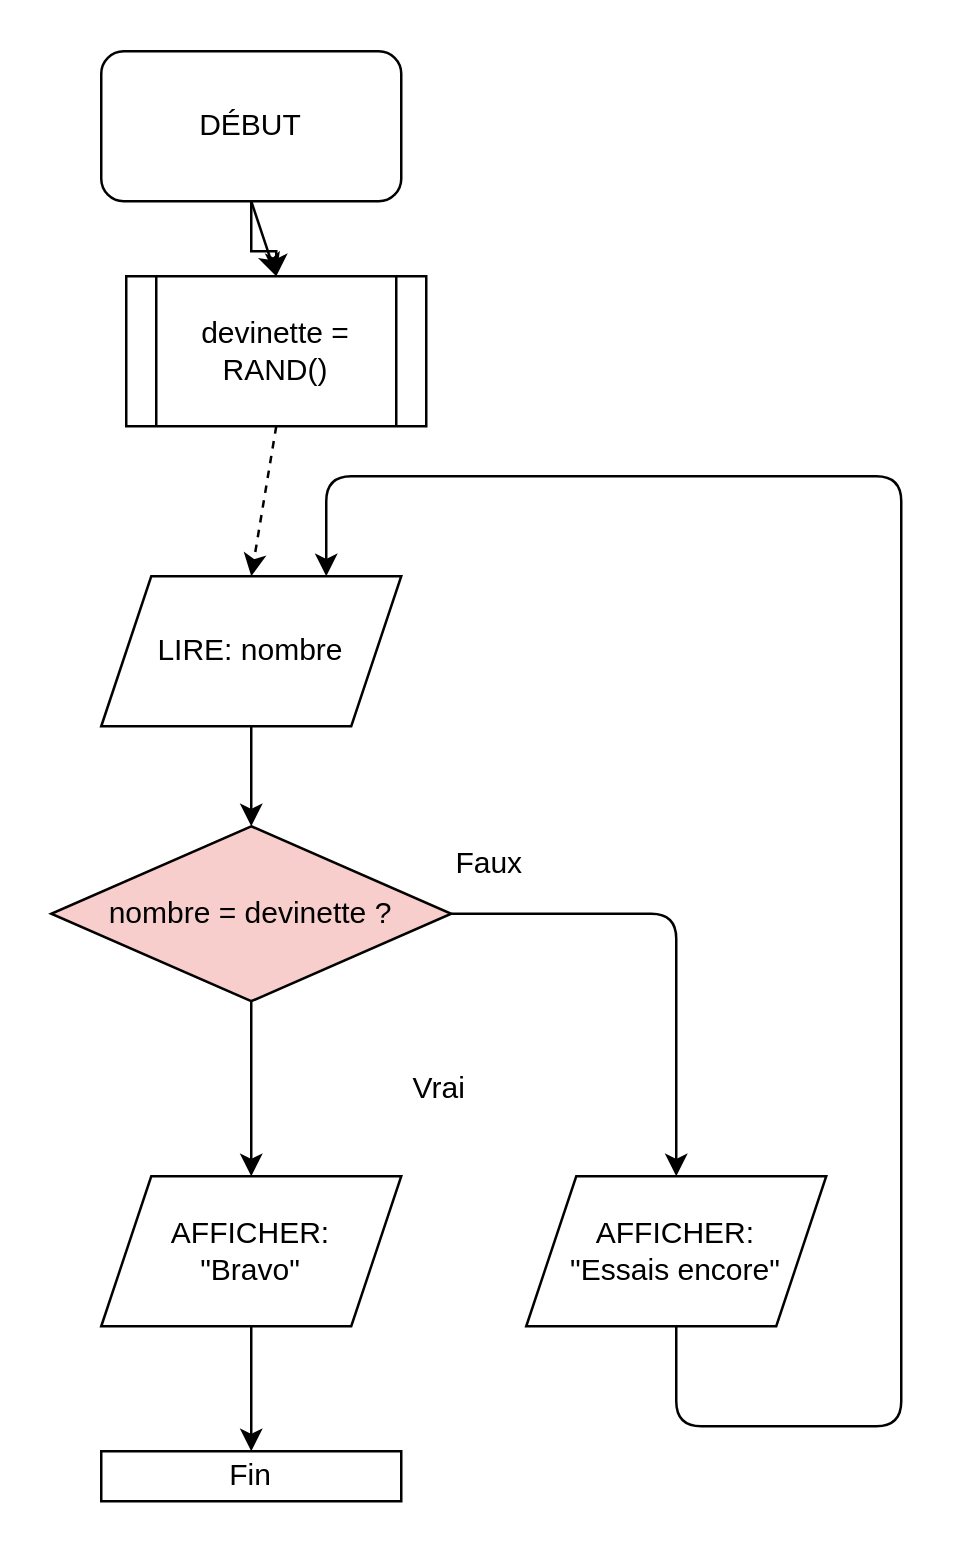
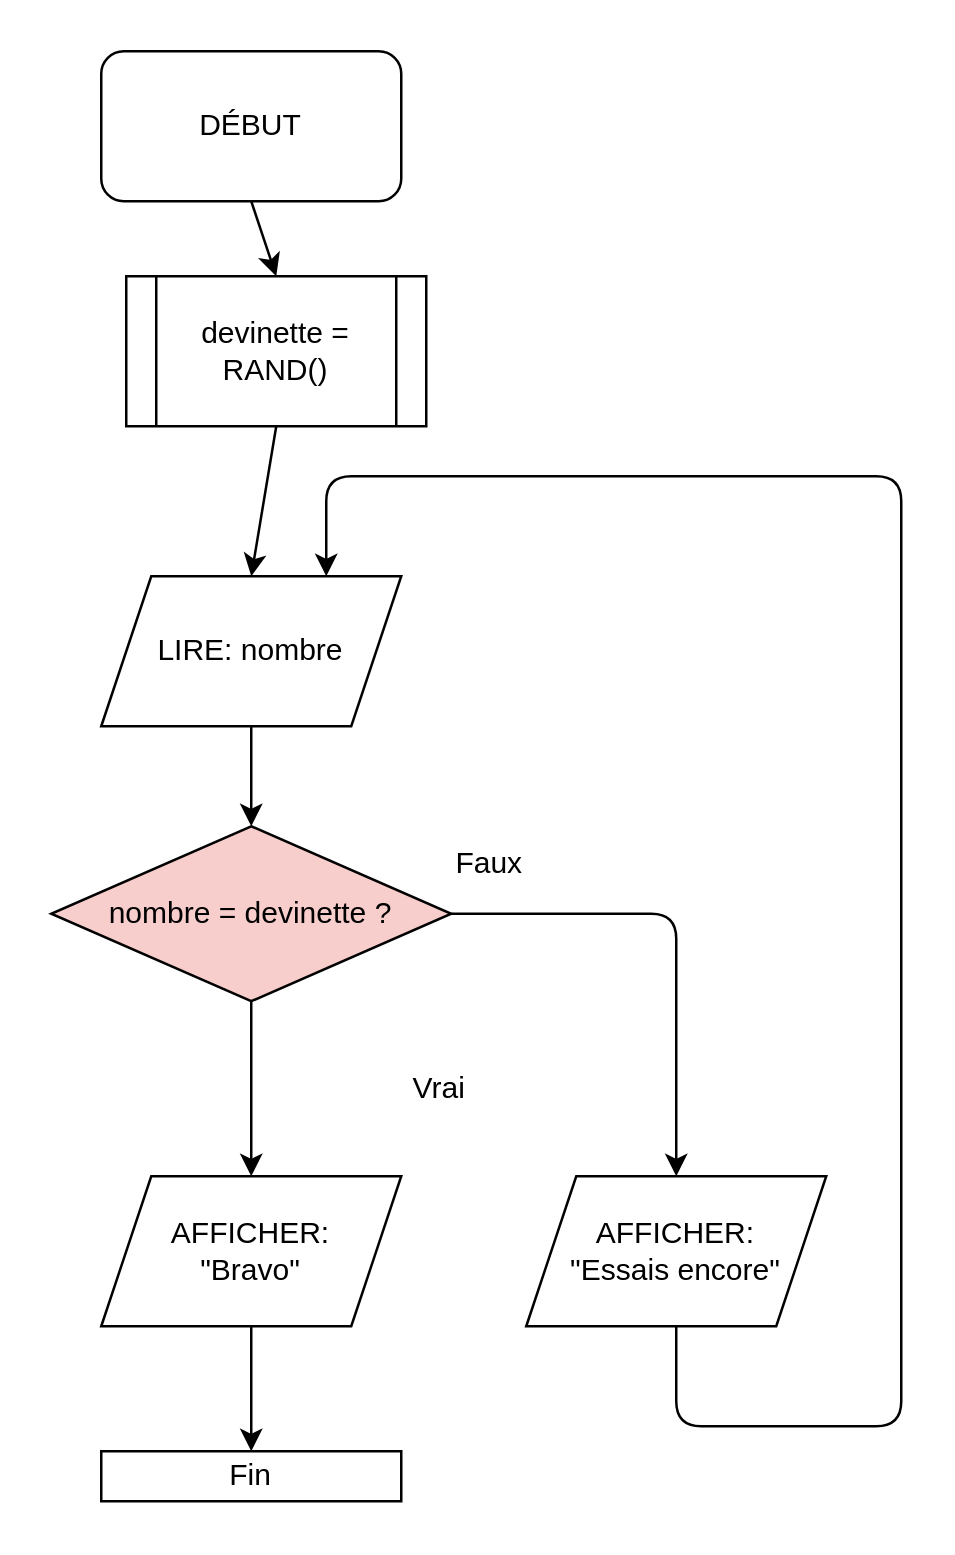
  <mxCell id="0" />
  <mxCell id="1" parent="0" />
- <mxCell id="2" value="" style="edgeStyle=orthogonalEdgeStyle;rounded=0;orthogonalLoop=1;jettySize=auto;html=1;" edge="1" parent="1" source="3" target="5"><mxGeometry relative="1" as="geometry" /></mxCell>
  <mxCell id="3" value="DÉBUT" style="rounded=1;whiteSpace=wrap;html=1;" vertex="1" parent="1"><mxGeometry x="40" y="20" width="120" height="60" as="geometry" /></mxCell>
- <mxCell id="4" style="edgeStyle=none;html=1;exitX=0.5;exitY=1;exitDx=0;exitDy=0;entryX=0.5;entryY=0;entryDx=0;entryDy=0;dashed=1;" edge="1" parent="1" source="5" target="7"><mxGeometry relative="1" as="geometry" /></mxCell>
+ <mxCell id="4" style="edgeStyle=none;html=1;exitX=0.5;exitY=1;exitDx=0;exitDy=0;entryX=0.5;entryY=0;entryDx=0;entryDy=0;" edge="1" parent="1" source="5" target="7"><mxGeometry relative="1" as="geometry" /></mxCell>
  <mxCell id="5" value="devinette = RAND()" style="shape=process;whiteSpace=wrap;html=1;backgroundOutline=1;" vertex="1" parent="1"><mxGeometry x="50" y="110" width="120" height="60" as="geometry" /></mxCell>
  <mxCell id="6" style="edgeStyle=none;html=1;exitX=0.5;exitY=1;exitDx=0;exitDy=0;entryX=0.5;entryY=0;entryDx=0;entryDy=0;" edge="1" parent="1" source="7" target="10"><mxGeometry relative="1" as="geometry" /></mxCell>
  <mxCell id="7" value="LIRE: nombre" style="shape=parallelogram;perimeter=parallelogramPerimeter;whiteSpace=wrap;html=1;fixedSize=1;" vertex="1" parent="1"><mxGeometry x="40" y="230" width="120" height="60" as="geometry" /></mxCell>
  <mxCell id="8" style="edgeStyle=none;html=1;exitX=0.5;exitY=1;exitDx=0;exitDy=0;entryX=0.5;entryY=0;entryDx=0;entryDy=0;" edge="1" parent="1" source="10" target="12"><mxGeometry relative="1" as="geometry" /></mxCell>
  <mxCell id="9" style="edgeStyle=none;html=1;exitX=1;exitY=0.5;exitDx=0;exitDy=0;entryX=0.5;entryY=0;entryDx=0;entryDy=0;" edge="1" parent="1" source="10" target="14"><mxGeometry relative="1" as="geometry"><Array as="points"><mxPoint x="270" y="365" /></Array></mxGeometry></mxCell>
  <mxCell id="10" value="nombre = devinette ?" style="rhombus;whiteSpace=wrap;html=1;fillColor=#f8cecc;" vertex="1" parent="1"><mxGeometry x="20" y="330" width="160" height="70" as="geometry" /></mxCell>
  <mxCell id="11" style="edgeStyle=none;html=1;exitX=0.5;exitY=1;exitDx=0;exitDy=0;entryX=0.5;entryY=0;entryDx=0;entryDy=0;" edge="1" parent="1" source="12" target="16"><mxGeometry relative="1" as="geometry" /></mxCell>
  <mxCell id="12" value="AFFICHER:&lt;br&gt;&quot;Bravo&quot;" style="shape=parallelogram;perimeter=parallelogramPerimeter;whiteSpace=wrap;html=1;fixedSize=1;" vertex="1" parent="1"><mxGeometry x="40" y="470" width="120" height="60" as="geometry" /></mxCell>
  <mxCell id="13" style="edgeStyle=none;html=1;exitX=0.5;exitY=1;exitDx=0;exitDy=0;entryX=0.75;entryY=0;entryDx=0;entryDy=0;" edge="1" parent="1" source="14" target="7"><mxGeometry relative="1" as="geometry"><Array as="points"><mxPoint x="270" y="570" /><mxPoint x="360" y="570" /><mxPoint x="360" y="190" /><mxPoint x="130" y="190" /></Array></mxGeometry></mxCell>
  <mxCell id="14" value="AFFICHER:&lt;br&gt;&quot;Essais encore&quot;" style="shape=parallelogram;perimeter=parallelogramPerimeter;whiteSpace=wrap;html=1;fixedSize=1;" vertex="1" parent="1"><mxGeometry x="210" y="470" width="120" height="60" as="geometry" /></mxCell>
  <mxCell id="15" style="edgeStyle=none;html=1;exitX=0.5;exitY=1;exitDx=0;exitDy=0;entryX=0.5;entryY=0;entryDx=0;entryDy=0;" edge="1" parent="1" target="5"><mxGeometry relative="1" as="geometry"><mxPoint x="100" y="80" as="sourcePoint" /></mxGeometry></mxCell>
  <mxCell id="16" value="Fin" style="whiteSpace=wrap;html=1;rounded=0;" vertex="1" parent="1"><mxGeometry x="40" y="580" width="120" height="20" as="geometry" /></mxCell>
  <mxCell id="17" value="Faux" style="text;html=1;align=center;verticalAlign=middle;resizable=0;points=[];autosize=1;strokeColor=none;fillColor=none;" vertex="1" parent="1"><mxGeometry x="170" y="330" width="50" height="30" as="geometry" /></mxCell>
  <mxCell id="18" value="Vrai" style="text;html=1;align=center;verticalAlign=middle;resizable=0;points=[];autosize=1;strokeColor=none;fillColor=none;" vertex="1" parent="1"><mxGeometry x="155" y="420" width="40" height="30" as="geometry" /></mxCell>
